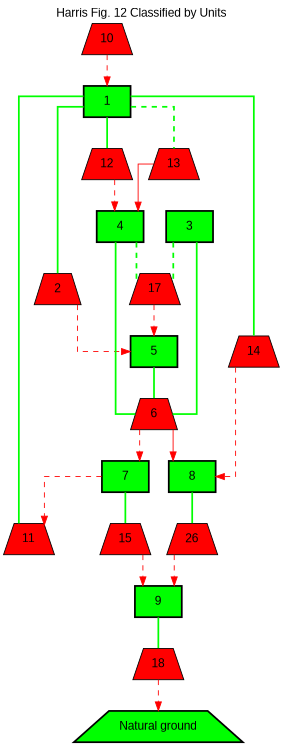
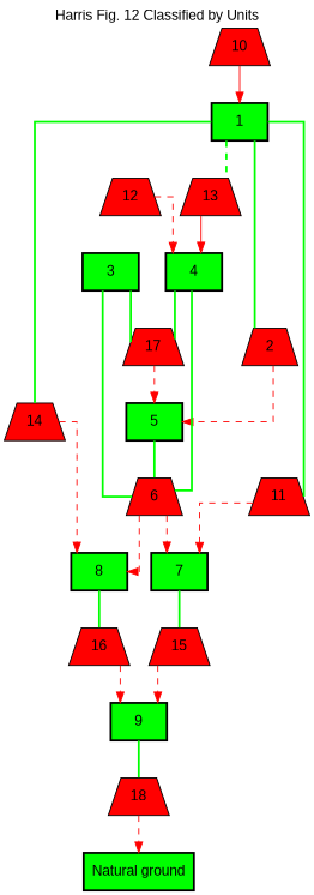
  digraph {
    bgcolor="/x11/white"
    fontcolor="/x11/black"
    fontname="Liberation Sans"
    fontsize=14.0
    label="Harris Fig. 12 Classified by Units"
    labelloc=t
    splines=ortho
    style=filled
    node [color="/x11/black" distortion=0.0 fillcolor="/x11/red" fontcolor="/x11/black" fontname="Liberation Sans" fontsize=14.0 orientation=0.0 penwidth=1 shape=trapezium sides=4 skew=0.0 style=filled]
    edge [arrowhead=none color="/x11/green" fontcolor="/x11/black" fontname="Liberation Sans" fontsize=14.0 penwidth=2 style=solid]
    1 [fillcolor="/x11/green" penwidth=2 shape=box]
    2
    11
    12
    13
    14
    5 [fillcolor="/x11/green" penwidth=2 shape=box]
    7 [fillcolor="/x11/green" penwidth=2 shape=box]
    4 [fillcolor="/x11/green" penwidth=2 shape=box]
    8 [fillcolor="/x11/green" penwidth=2 shape=box]
    6
    3 [fillcolor="/x11/green" penwidth=2 shape=box]
    17
    15
-   16 [label=26]
+   16
    9 [fillcolor="/x11/green" penwidth=2 shape=box]
    18
-   "Natural ground" [fillcolor="/x11/green" penwidth=2]
+   "Natural ground" [fillcolor="/x11/green" penwidth=2 shape=box]
    10
    1 -> 2
    1 -> 11
-   1 -> 12
    1 -> 13 [style=dashed]
    1 -> 14
    2 -> 5 [arrowhead=normal color="/x11/red" penwidth=1 style=dashed]
-   7 -> 11 [arrowhead=normal color="/x11/red" penwidth=1 style=dashed]
+   11 -> 7 [arrowhead=normal color="/x11/red" penwidth=1 style=dashed]
    12 -> 4 [arrowhead=normal color="/x11/red" penwidth=1 style=dashed]
    13 -> 4 [arrowhead=normal color="/x11/red" penwidth=1]
    14 -> 8 [arrowhead=normal color="/x11/red" penwidth=1 style=dashed]
    5 -> 6
    7 -> 15
    4 -> 6
-   4 -> 17 [style=dashed]
+   4 -> 17
    8 -> 16
    6 -> 7 [arrowhead=normal color="/x11/red" penwidth=1 style=dashed]
-   6 -> 8 [arrowhead=normal color="/x11/red" penwidth=1]
+   6 -> 8 [arrowhead=normal color="/x11/red" penwidth=1 style=dashed]
    3 -> 6
-   3 -> 17 [style=dashed]
+   3 -> 17
    17 -> 5 [arrowhead=normal color="/x11/red" penwidth=1 style=dashed]
    15 -> 9 [arrowhead=normal color="/x11/red" penwidth=1 style=dashed]
    16 -> 9 [arrowhead=normal color="/x11/red" penwidth=1 style=dashed]
    9 -> 18
    18 -> "Natural ground" [arrowhead=normal color="/x11/red" penwidth=1 style=dashed]
-   10 -> 1 [arrowhead=normal color="/x11/red" penwidth=1 style=dashed]
+   10 -> 1 [arrowhead=normal color="/x11/red" penwidth=1]
  }
